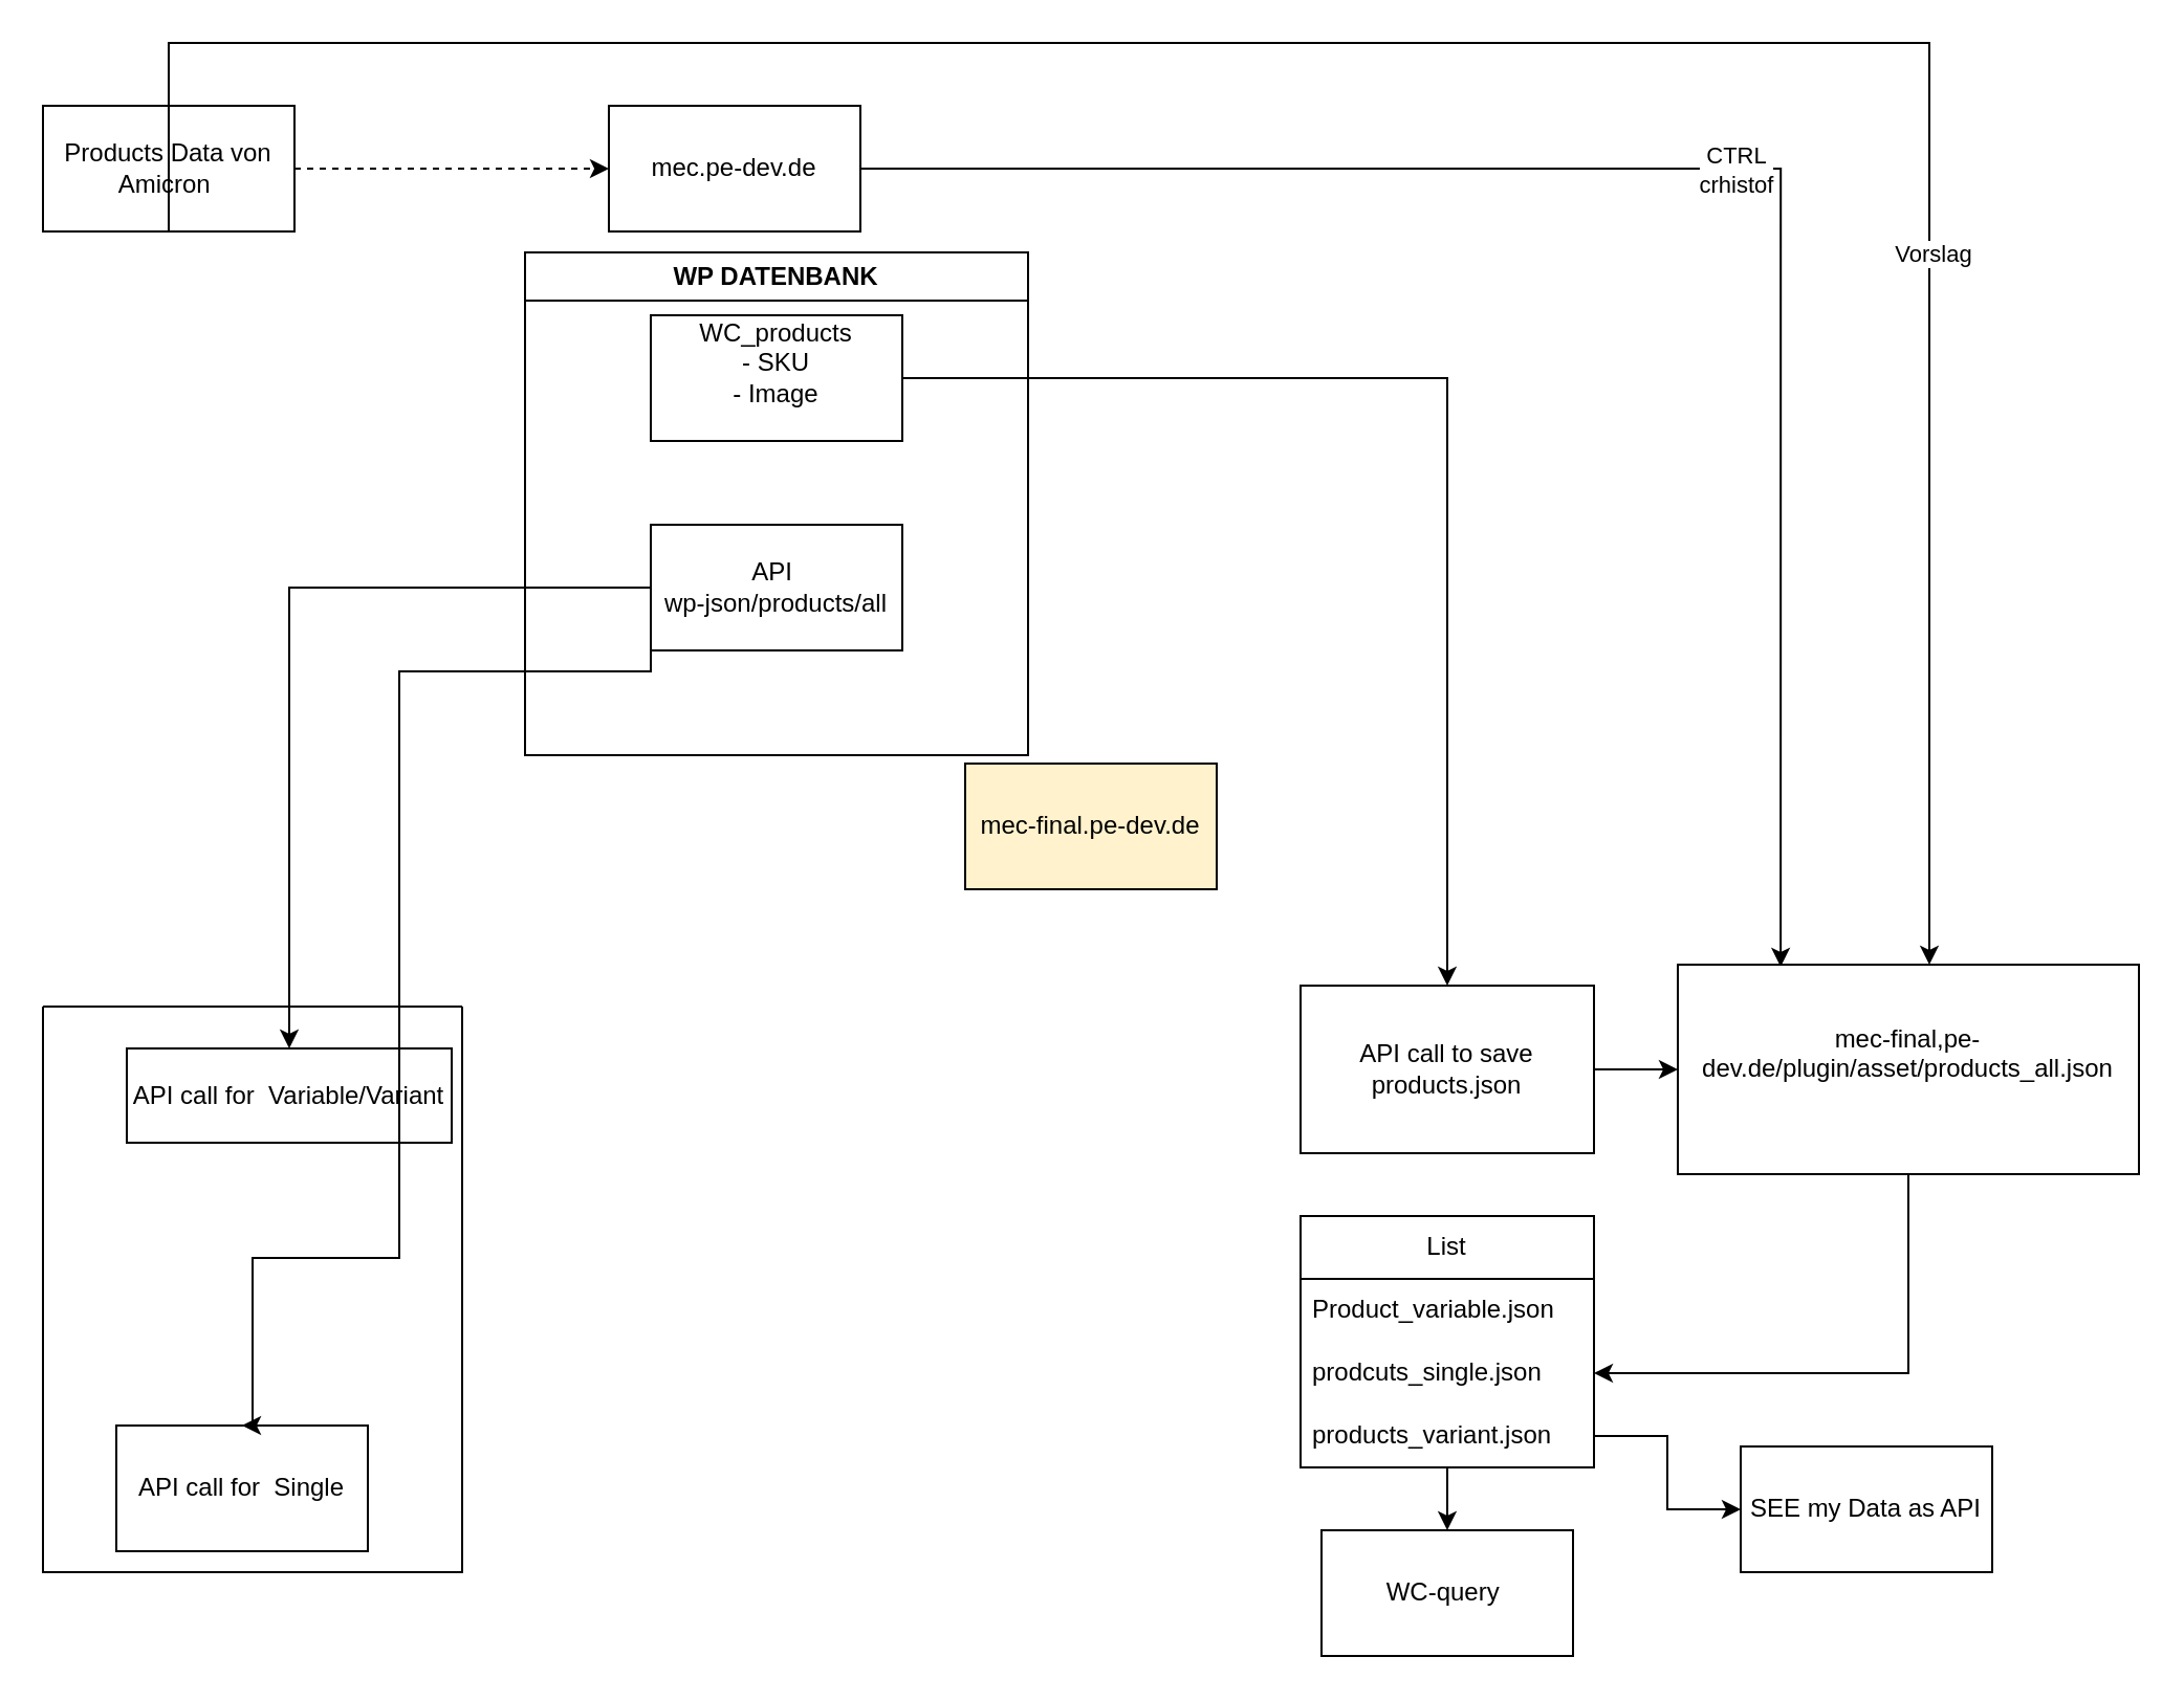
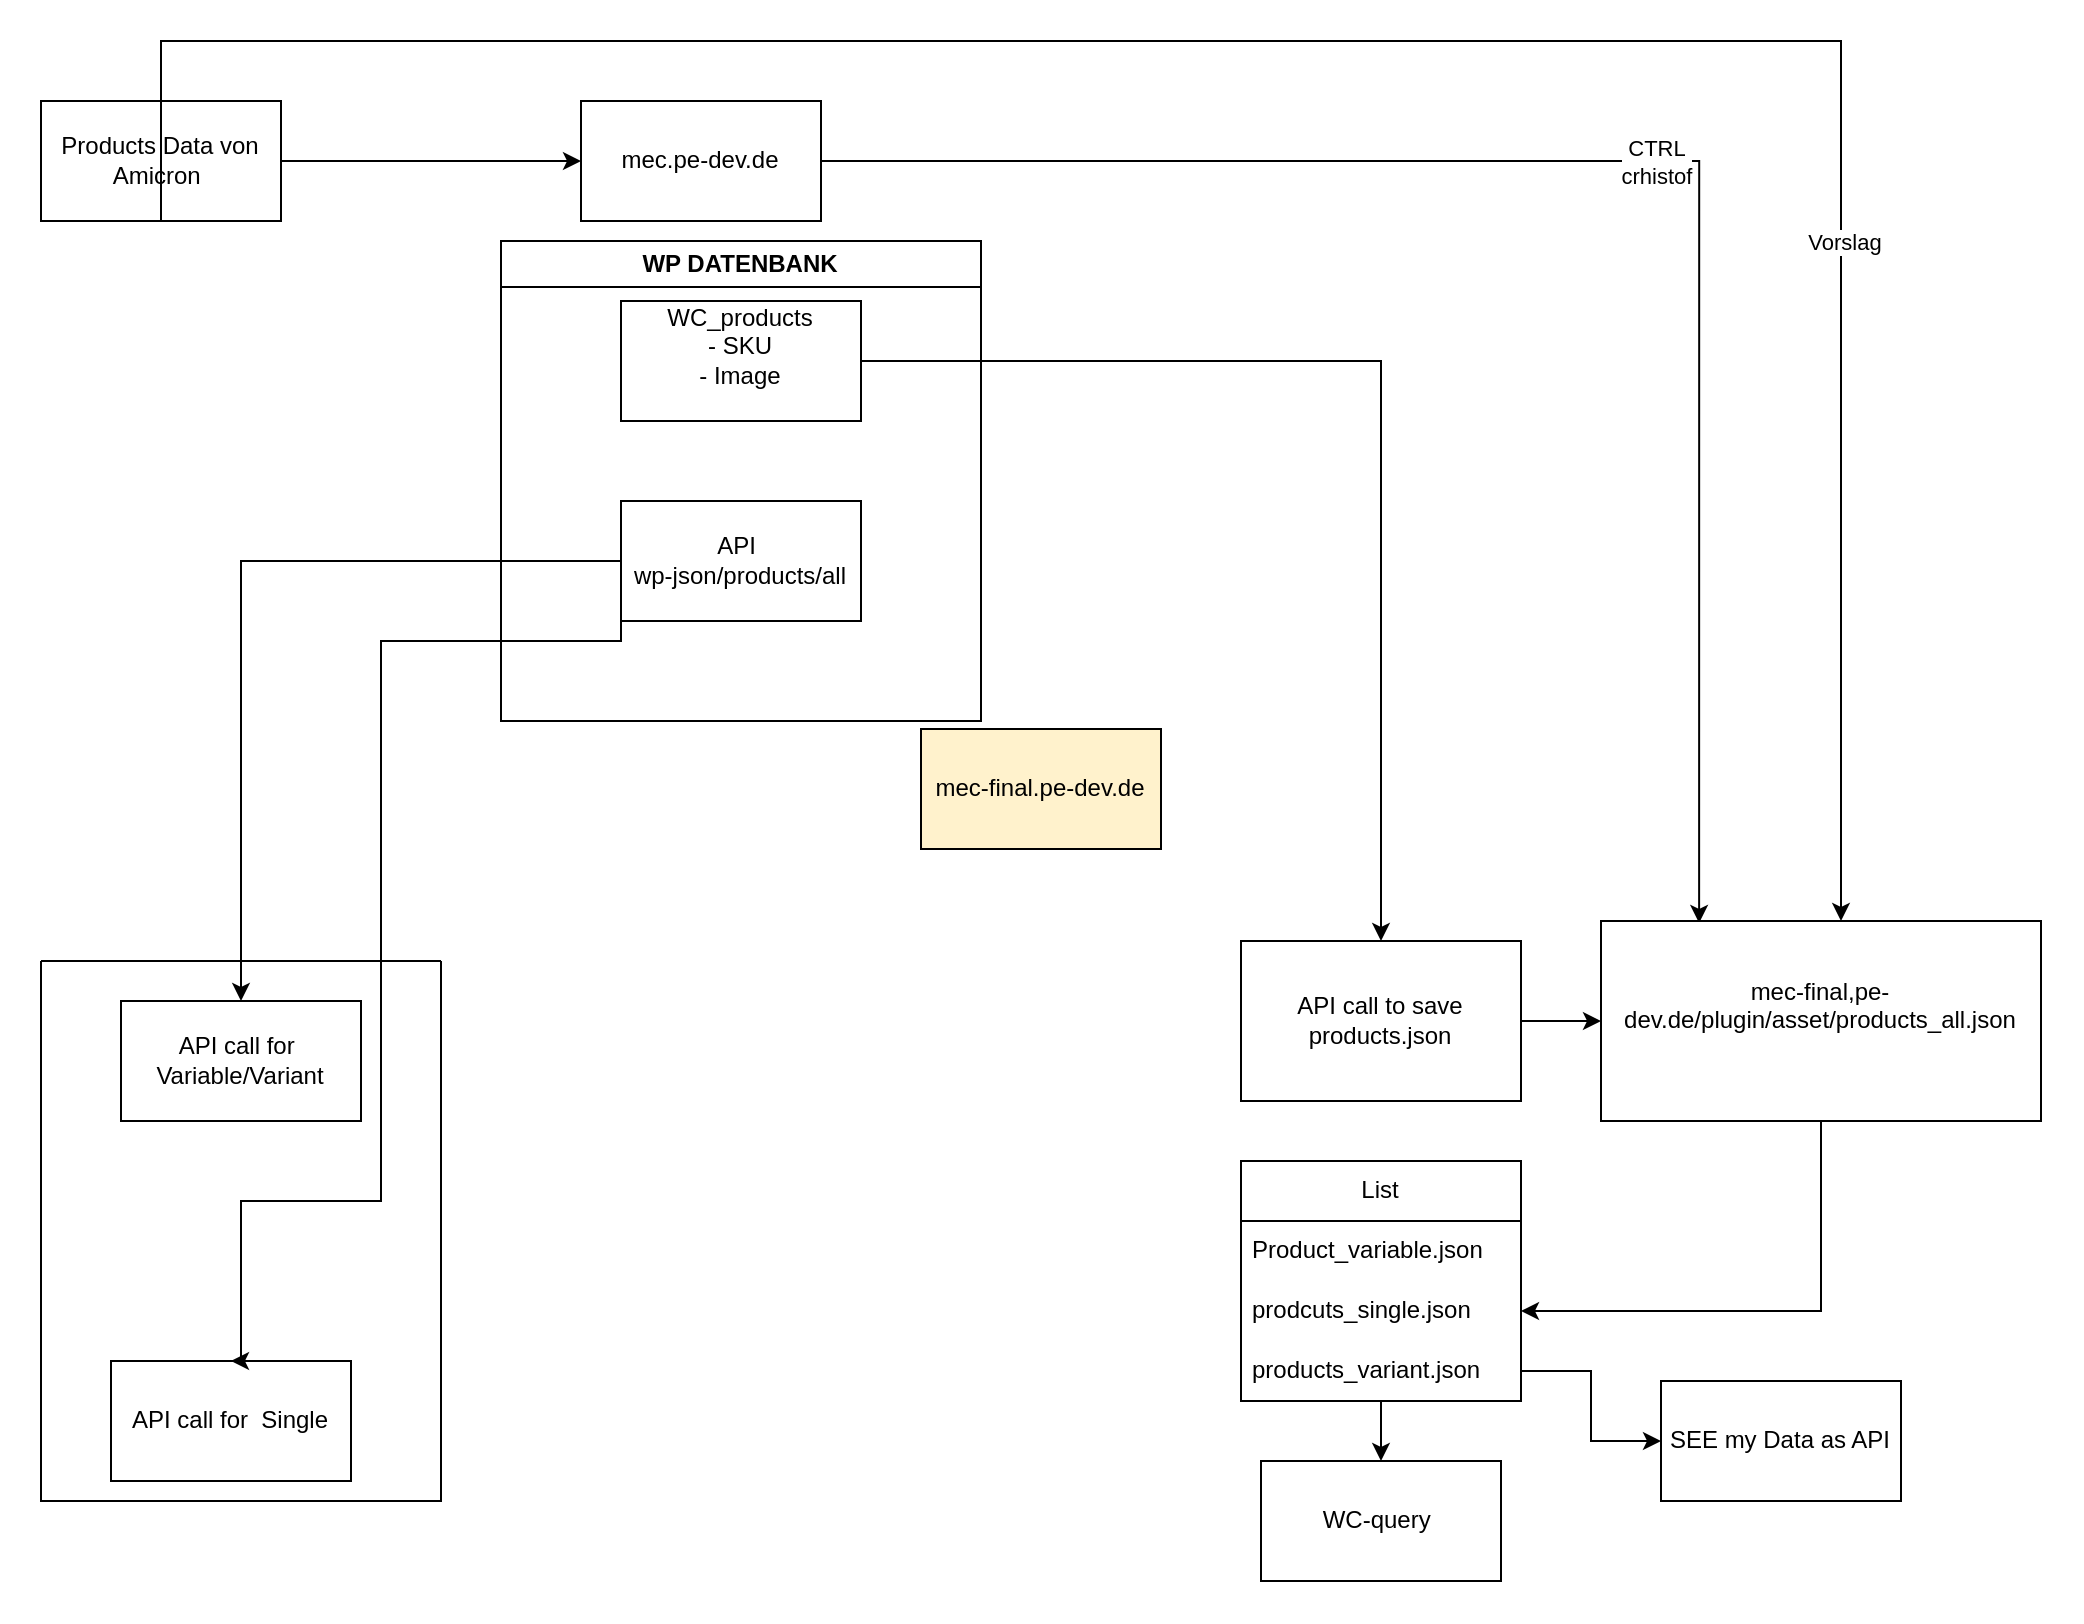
  <mxCell id="0" />
  <mxCell id="1" parent="0" />
  <mxCell id="2" value="Products Data von Amicron&amp;nbsp;" style="rounded=0;whiteSpace=wrap;html=1;" vertex="1" parent="1"><mxGeometry x="20" y="50" width="120" height="60" as="geometry" /></mxCell>
- <mxCell id="3" value="" style="endArrow=classic;html=1;rounded=0;exitX=1;exitY=0.5;exitDx=0;exitDy=0;dashed=1;" edge="1" parent="1" source="2" target="8"><mxGeometry width="50" height="50" relative="1" as="geometry"><mxPoint x="410" y="290" as="sourcePoint" /><mxPoint x="240" y="80" as="targetPoint" /></mxGeometry></mxCell>
+ <mxCell id="3" value="" style="endArrow=classic;html=1;rounded=0;exitX=1;exitY=0.5;exitDx=0;exitDy=0;" edge="1" parent="1" source="2" target="8"><mxGeometry width="50" height="50" relative="1" as="geometry"><mxPoint x="410" y="290" as="sourcePoint" /><mxPoint x="240" y="80" as="targetPoint" /></mxGeometry></mxCell>
  <mxCell id="4" value="" style="edgeStyle=orthogonalEdgeStyle;rounded=0;orthogonalLoop=1;jettySize=auto;html=1;startArrow=classic;startFill=1;endArrow=none;endFill=0;exitX=0.5;exitY=0;exitDx=0;exitDy=0;entryX=0.5;entryY=1;entryDx=0;entryDy=0;" edge="1" parent="1" target="2"><mxGeometry relative="1" as="geometry"><mxPoint x="920" y="460" as="sourcePoint" /><mxPoint x="30" y="80" as="targetPoint" /><Array as="points"><mxPoint x="920" y="20" /><mxPoint x="80" y="20" /></Array></mxGeometry></mxCell>
  <mxCell id="5" value="Vorslag" style="edgeLabel;html=1;align=center;verticalAlign=middle;resizable=0;points=[];" vertex="1" connectable="0" parent="4"><mxGeometry x="0.053" y="5" relative="1" as="geometry"><mxPoint x="282" y="95" as="offset" /></mxGeometry></mxCell>
  <mxCell id="6" style="edgeStyle=orthogonalEdgeStyle;rounded=0;orthogonalLoop=1;jettySize=auto;html=1;entryX=0.223;entryY=0.01;entryDx=0;entryDy=0;entryPerimeter=0;" edge="1" parent="1" source="8" target="19"><mxGeometry relative="1" as="geometry"><mxPoint x="580" y="710" as="targetPoint" /></mxGeometry></mxCell>
  <mxCell id="7" value="CTRL&lt;br&gt;crhistof" style="edgeLabel;html=1;align=center;verticalAlign=middle;resizable=0;points=[];" vertex="1" connectable="0" parent="6"><mxGeometry x="0.017" relative="1" as="geometry"><mxPoint as="offset" /></mxGeometry></mxCell>
  <mxCell id="8" value="mec.pe-dev.de" style="rounded=0;whiteSpace=wrap;html=1;" vertex="1" parent="1"><mxGeometry x="290" y="50" width="120" height="60" as="geometry" /></mxCell>
  <mxCell id="9" value="WP DATENBANK" style="swimlane;whiteSpace=wrap;html=1;" vertex="1" parent="1"><mxGeometry x="250" y="120" width="240" height="240" as="geometry" /></mxCell>
  <mxCell id="10" value="WC_products&lt;div&gt;- SKU&lt;br&gt;- Image&lt;br&gt;&lt;br&gt;&lt;/div&gt;" style="rounded=0;whiteSpace=wrap;html=1;" vertex="1" parent="9"><mxGeometry x="60" y="30" width="120" height="60" as="geometry" /></mxCell>
  <mxCell id="11" value="API&amp;nbsp;&lt;div&gt;wp-json/products/all&lt;/div&gt;" style="rounded=0;whiteSpace=wrap;html=1;" vertex="1" parent="9"><mxGeometry x="60" y="130" width="120" height="60" as="geometry" /></mxCell>
  <mxCell id="12" value="mec-final.pe-dev.de" style="rounded=0;whiteSpace=wrap;html=1;fillColor=#fff2cc;" vertex="1" parent="1"><mxGeometry x="460" y="364" width="120" height="60" as="geometry" /></mxCell>
  <mxCell id="13" style="edgeStyle=orthogonalEdgeStyle;rounded=0;orthogonalLoop=1;jettySize=auto;html=1;entryX=0.5;entryY=0;entryDx=0;entryDy=0;" edge="1" parent="1" source="11" target="15"><mxGeometry relative="1" as="geometry" /></mxCell>
  <mxCell id="14" value="" style="swimlane;startSize=0;" vertex="1" parent="1"><mxGeometry x="20" y="480" width="200" height="270" as="geometry" /></mxCell>
- <mxCell id="15" value="API call for&amp;nbsp; Variable/Variant" style="rounded=0;whiteSpace=wrap;html=1;" vertex="1" parent="14"><mxGeometry x="40" y="20" width="155" height="45" as="geometry" /></mxCell>
+ <mxCell id="15" value="API call for&amp;nbsp; Variable/Variant" style="rounded=0;whiteSpace=wrap;html=1;" vertex="1" parent="14"><mxGeometry x="40" y="20" width="120" height="60" as="geometry" /></mxCell>
  <mxCell id="16" value="API call for&amp;nbsp; Single" style="rounded=0;whiteSpace=wrap;html=1;" vertex="1" parent="14"><mxGeometry x="35" y="200" width="120" height="60" as="geometry" /></mxCell>
  <mxCell id="17" value="API call to save products.json" style="rounded=0;whiteSpace=wrap;html=1;" vertex="1" parent="1"><mxGeometry x="620" y="470" width="140" height="80" as="geometry" /></mxCell>
  <mxCell id="18" style="edgeStyle=orthogonalEdgeStyle;rounded=0;orthogonalLoop=1;jettySize=auto;html=1;entryX=1;entryY=0.5;entryDx=0;entryDy=0;" edge="1" parent="1" source="19" target="25"><mxGeometry relative="1" as="geometry" /></mxCell>
  <mxCell id="19" value="mec-final,pe-dev.de/plugin/asset/products_all.json&lt;div&gt;&lt;br&gt;&lt;/div&gt;" style="rounded=0;whiteSpace=wrap;html=1;" vertex="1" parent="1"><mxGeometry x="800" y="460" width="220" height="100" as="geometry" /></mxCell>
  <mxCell id="20" value="" style="endArrow=classic;html=1;rounded=0;entryX=0;entryY=0.5;entryDx=0;entryDy=0;exitX=1;exitY=0.5;exitDx=0;exitDy=0;" edge="1" parent="1" source="17" target="19"><mxGeometry width="50" height="50" relative="1" as="geometry"><mxPoint x="580" y="440" as="sourcePoint" /><mxPoint x="630" y="390" as="targetPoint" /></mxGeometry></mxCell>
  <mxCell id="21" style="edgeStyle=orthogonalEdgeStyle;rounded=0;orthogonalLoop=1;jettySize=auto;html=1;entryX=0.5;entryY=0;entryDx=0;entryDy=0;exitX=0;exitY=0.5;exitDx=0;exitDy=0;" edge="1" parent="1" source="11" target="16"><mxGeometry relative="1" as="geometry"><mxPoint x="290" y="380" as="sourcePoint" /><mxPoint x="140" y="923.5" as="targetPoint" /><Array as="points"><mxPoint x="310" y="320" /><mxPoint x="190" y="320" /><mxPoint x="190" y="600" /><mxPoint x="120" y="600" /></Array></mxGeometry></mxCell>
  <mxCell id="22" style="edgeStyle=orthogonalEdgeStyle;rounded=0;orthogonalLoop=1;jettySize=auto;html=1;" edge="1" parent="1" source="23" target="27"><mxGeometry relative="1" as="geometry" /></mxCell>
  <mxCell id="23" value="List" style="swimlane;fontStyle=0;childLayout=stackLayout;horizontal=1;startSize=30;horizontalStack=0;resizeParent=1;resizeParentMax=0;resizeLast=0;collapsible=1;marginBottom=0;whiteSpace=wrap;html=1;" vertex="1" parent="1"><mxGeometry x="620" y="580" width="140" height="120" as="geometry" /></mxCell>
  <mxCell id="24" value="Product_variable.json" style="text;strokeColor=none;fillColor=none;align=left;verticalAlign=middle;spacingLeft=4;spacingRight=4;overflow=hidden;points=[[0,0.5],[1,0.5]];portConstraint=eastwest;rotatable=0;whiteSpace=wrap;html=1;" vertex="1" parent="23"><mxGeometry y="30" width="140" height="30" as="geometry" /></mxCell>
  <mxCell id="25" value="prodcuts_single.json" style="text;strokeColor=none;fillColor=none;align=left;verticalAlign=middle;spacingLeft=4;spacingRight=4;overflow=hidden;points=[[0,0.5],[1,0.5]];portConstraint=eastwest;rotatable=0;whiteSpace=wrap;html=1;" vertex="1" parent="23"><mxGeometry y="60" width="140" height="30" as="geometry" /></mxCell>
  <mxCell id="26" value="products_variant.json" style="text;strokeColor=none;fillColor=none;align=left;verticalAlign=middle;spacingLeft=4;spacingRight=4;overflow=hidden;points=[[0,0.5],[1,0.5]];portConstraint=eastwest;rotatable=0;whiteSpace=wrap;html=1;" vertex="1" parent="23"><mxGeometry y="90" width="140" height="30" as="geometry" /></mxCell>
  <mxCell id="27" value="WC-query&amp;nbsp;" style="rounded=0;whiteSpace=wrap;html=1;" vertex="1" parent="1"><mxGeometry x="630" y="730" width="120" height="60" as="geometry" /></mxCell>
  <mxCell id="28" value="SEE my Data as API" style="rounded=0;whiteSpace=wrap;html=1;" vertex="1" parent="1"><mxGeometry x="830" y="690" width="120" height="60" as="geometry" /></mxCell>
  <mxCell id="29" style="edgeStyle=orthogonalEdgeStyle;rounded=0;orthogonalLoop=1;jettySize=auto;html=1;" edge="1" parent="1" source="26" target="28"><mxGeometry relative="1" as="geometry" /></mxCell>
  <mxCell id="30" value="" style="edgeStyle=orthogonalEdgeStyle;rounded=0;orthogonalLoop=1;jettySize=auto;html=1;" edge="1" parent="1" source="10" target="17"><mxGeometry relative="1" as="geometry"><Array as="points"><mxPoint x="690" y="180" /></Array></mxGeometry></mxCell>
